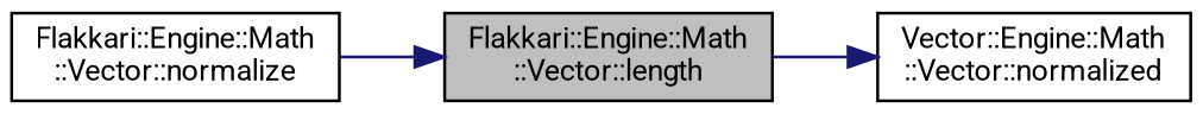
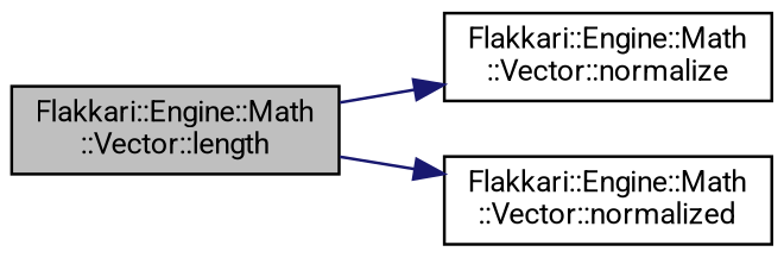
  digraph {
    fontname=Roboto
    rankdir=RL
    node [color=black fillcolor=white fontname=Roboto fontsize=10 shape=record style=filled]
    edge [color=midnightblue dir=back fontname=Roboto fontsize=10 labelfontname=Helvetica labelfontsize=10 style=solid]
    n1 [fillcolor=grey75 fontcolor=black height=0.2 label="Flakkari::Engine::Math\l::Vector::length" width=0.4]
    n2 [height=0.2 label="Flakkari::Engine::Math\l::Vector::normalize" width=0.4]
-   n3 [height=0.2 label="Vector::Engine::Math\l::Vector::normalized" width=0.4]
-   n1 -> n2
+   n3 [height=0.2 label="Flakkari::Engine::Math\l::Vector::normalized" width=0.4]
+   n2 -> n1
    n3 -> n1
  }
